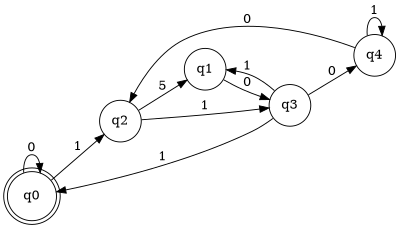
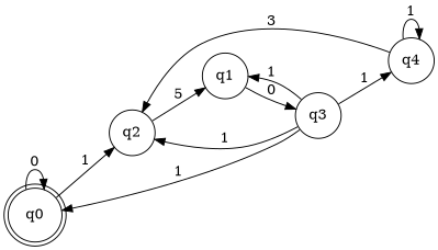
  digraph {
    rankdir=LR
    node [shape=circle]
    q0 [shape=doublecircle]
    q2
    q1
    q3
    q4
    q0 -> q0 [label=0]
    q0 -> q2 [label=1]
    q2 -> q1 [label=5]
-   q2 -> q3 [label=1]
+   q3 -> q2 [label=1]
    q1 -> q3 [label=0]
    q3 -> q0 [label=1]
    q3 -> q1 [label=1]
-   q3 -> q4 [label=0]
-   q4 -> q2 [label=0]
+   q3 -> q4 [label=1]
+   q4 -> q2 [label=3]
    q4 -> q4 [label=1]
  }
